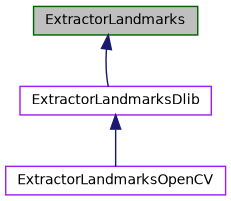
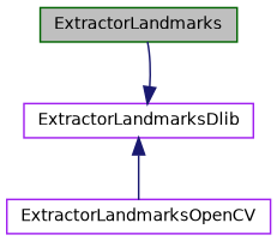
  digraph {
    node [color=purple fillcolor=white fontname=Helvetica fontsize=10 shape=record style=filled]
    edge [color=midnightblue dir=back fontname=Helvetica fontsize=10 labelfontname=Helvetica labelfontsize=10 style=solid]
    n1 [color=darkgreen fillcolor=grey75 fontcolor=black height=0.2 label=ExtractorLandmarks width=0.4]
    n2 [height=0.2 label=ExtractorLandmarksDlib width=0.4]
    n3 [height=0.2 label=ExtractorLandmarksOpenCV width=0.4]
-   n1 -> n2
+   n2 -> n1
    n2 -> n3
  }
